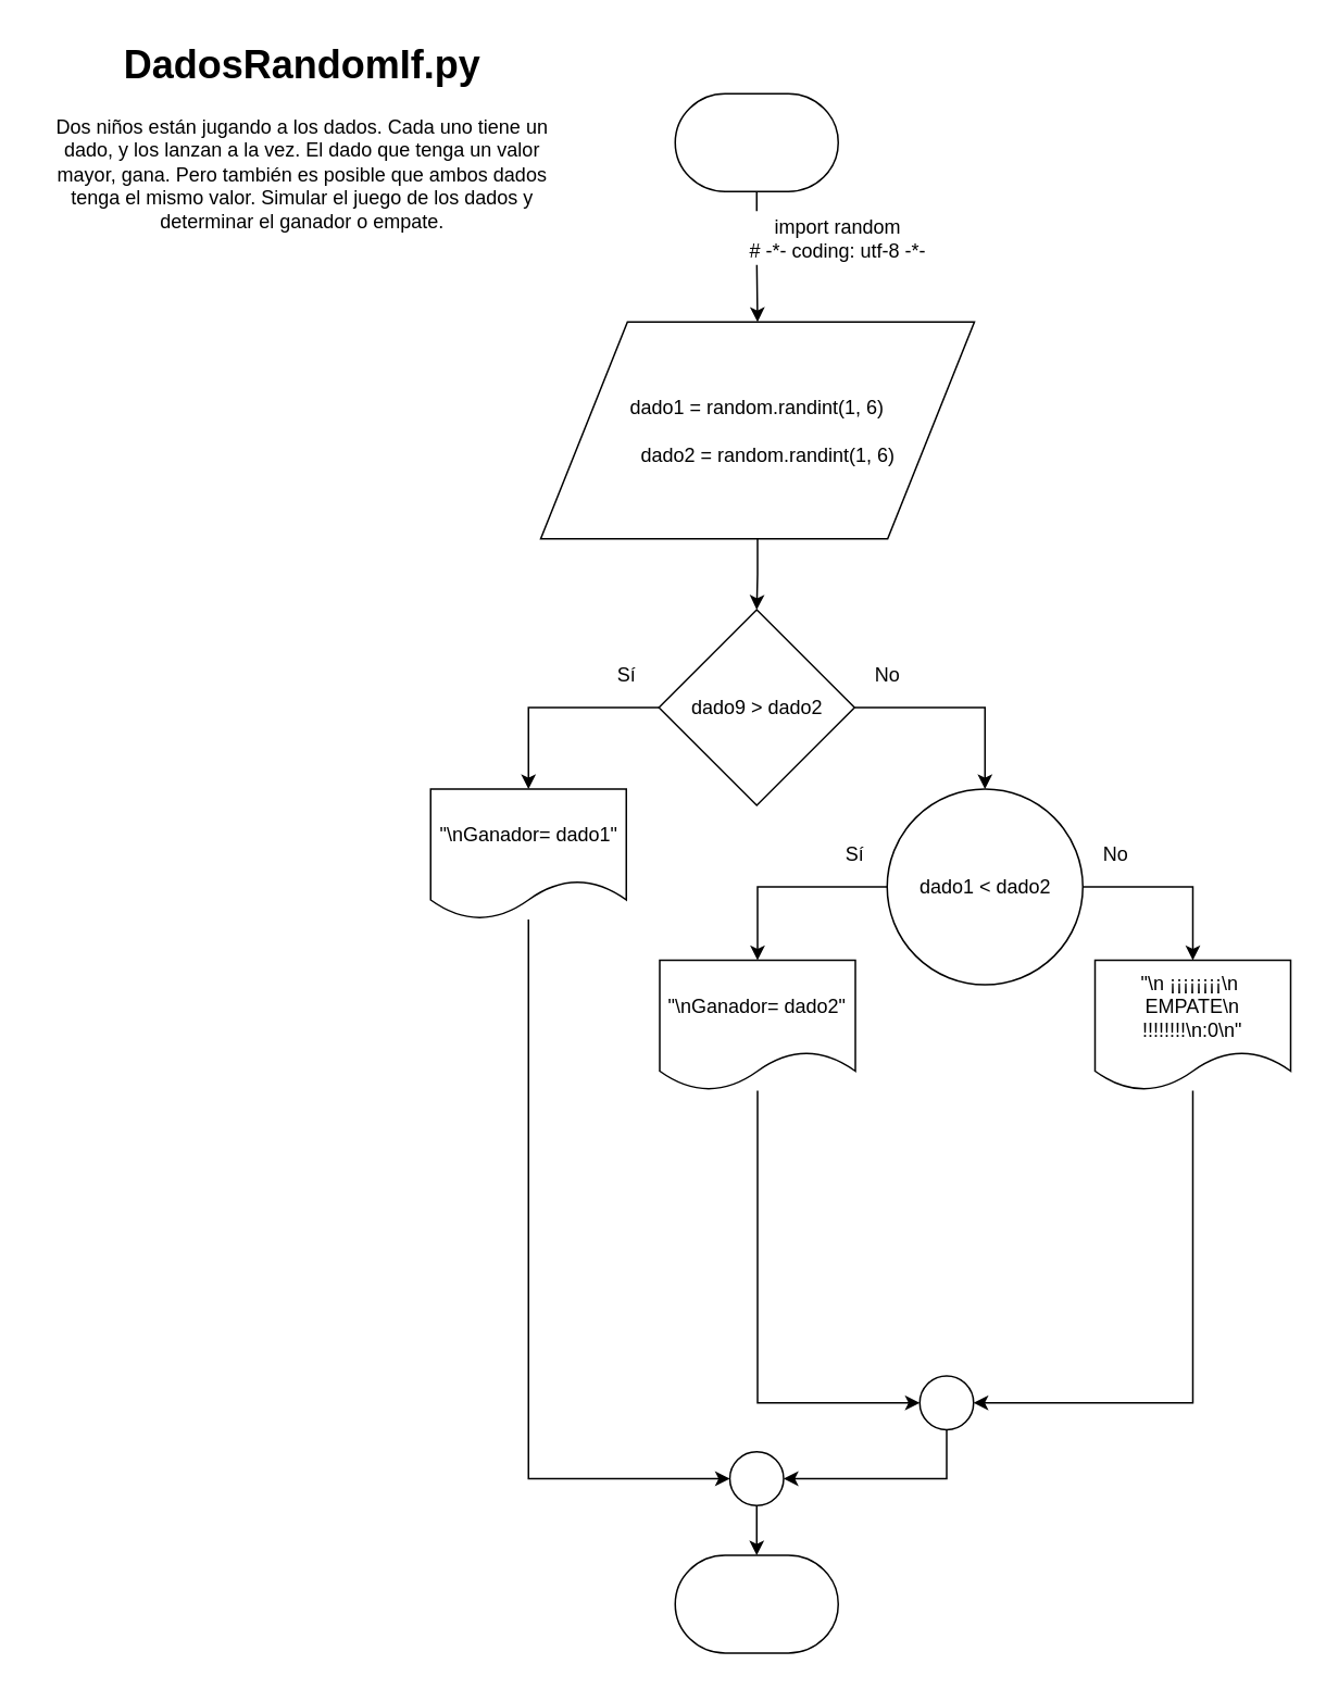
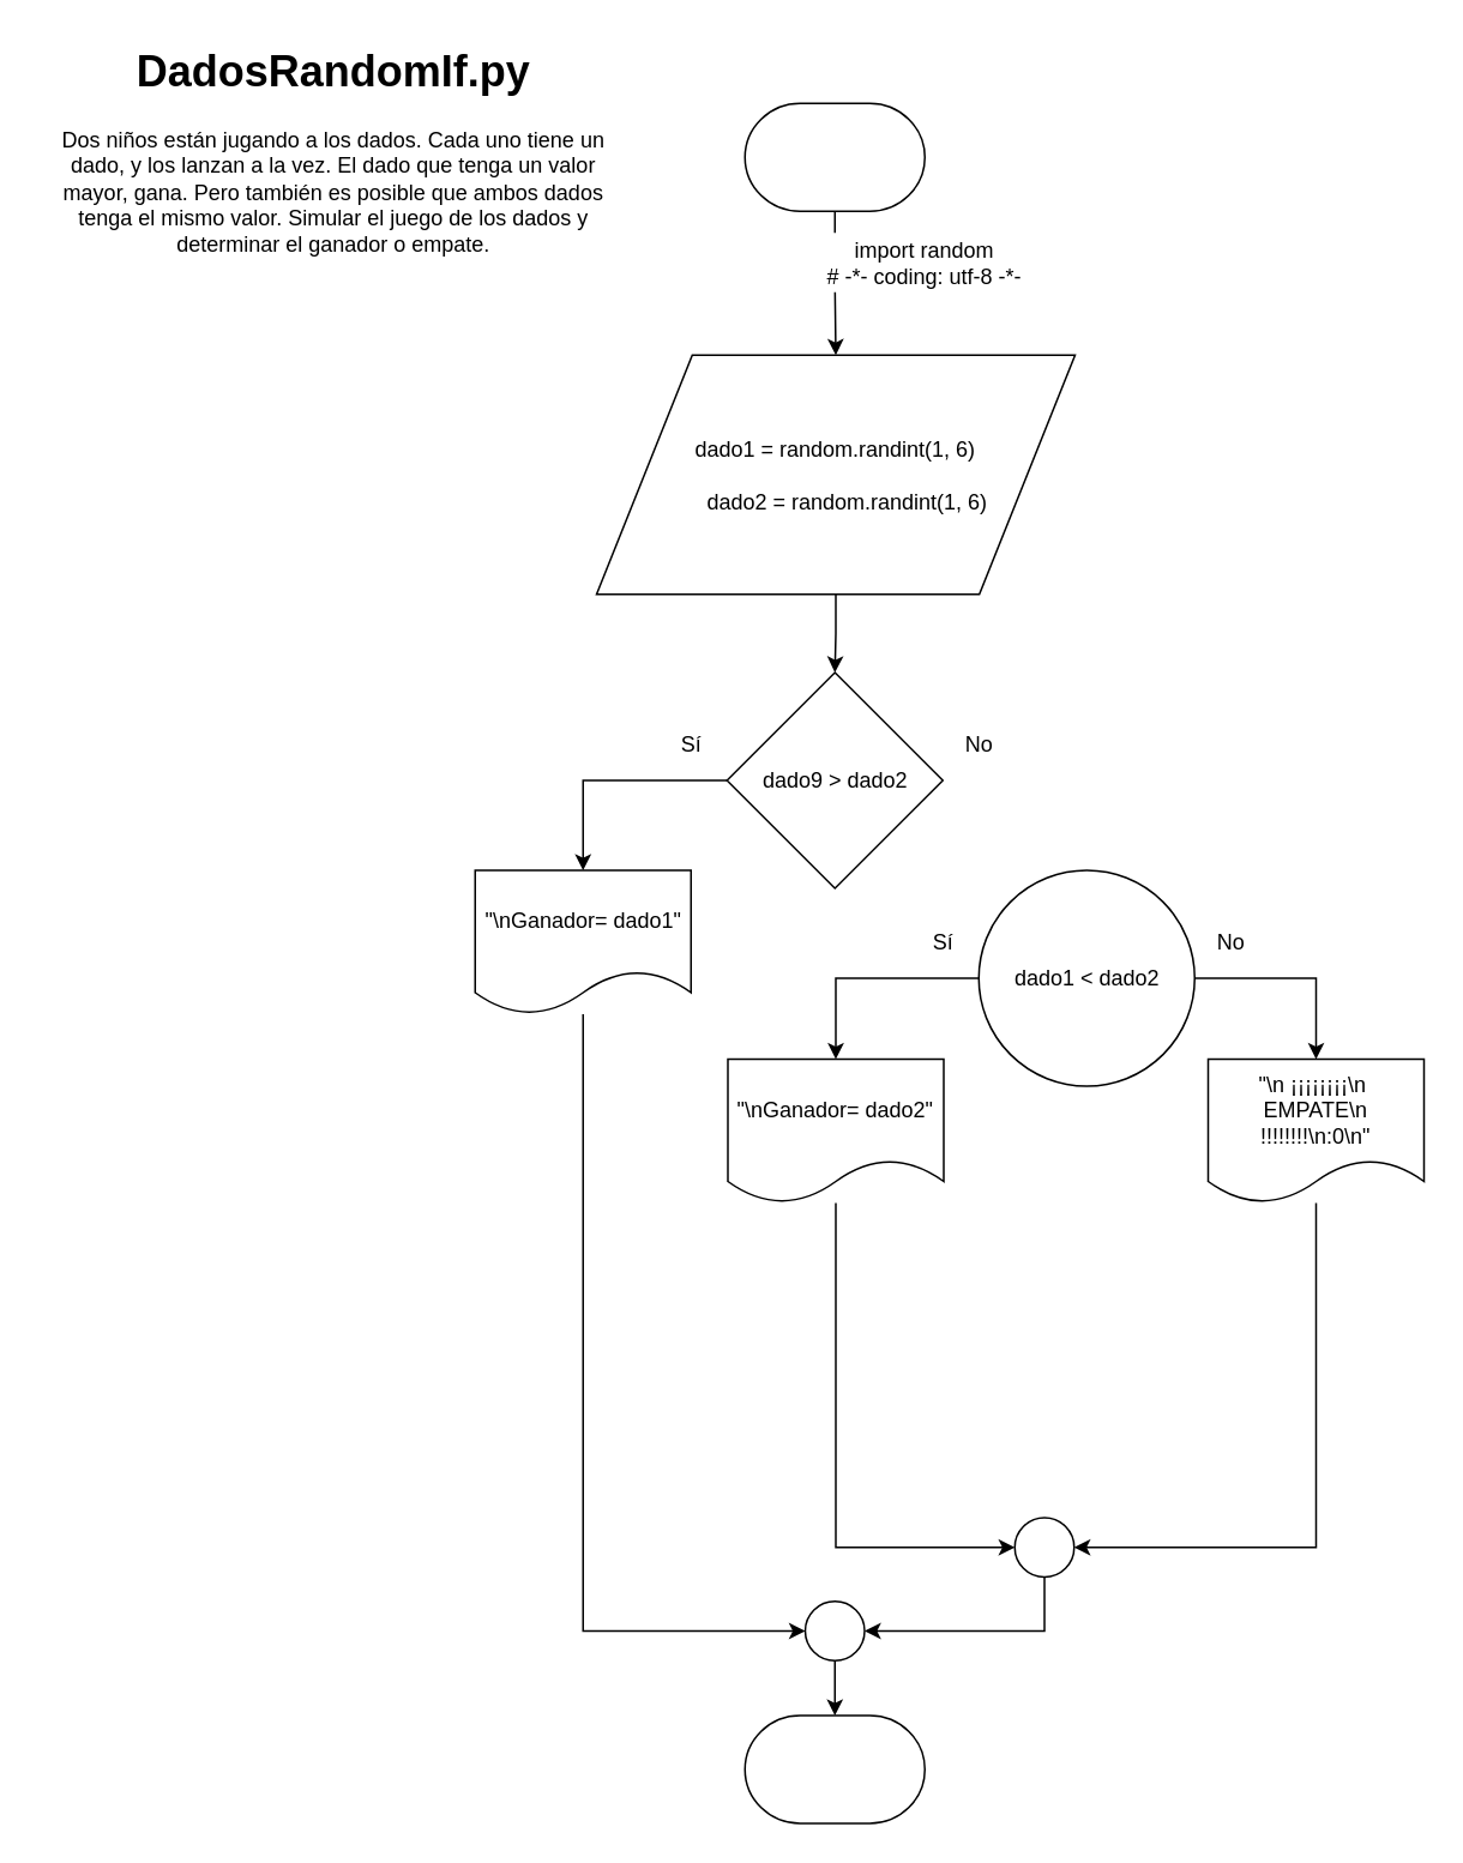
  <mxCell id="0" />
  <mxCell id="1" parent="0" />
  <mxCell id="2" value="&lt;h1&gt;DadosRandomIf.py&lt;br&gt;&lt;/h1&gt;Dos niños están jugando a los dados. Cada uno tiene un dado, y los lanzan a la vez. El dado que tenga un valor mayor, gana. Pero también es posible que ambos dados tenga el mismo valor. Simular el juego de los dados y determinar el ganador o empate." style="text;html=1;strokeColor=none;fillColor=none;spacing=5;spacingTop=-20;whiteSpace=wrap;overflow=hidden;rounded=0;labelBackgroundColor=#ffffff;align=center;" parent="1" vertex="1"><mxGeometry x="20" y="20" width="330" height="130" as="geometry" /></mxCell>
  <mxCell id="3" value="" style="edgeStyle=orthogonalEdgeStyle;rounded=0;orthogonalLoop=1;jettySize=auto;html=1;" parent="1" source="4" target="10" edge="1"><mxGeometry relative="1" as="geometry" /></mxCell>
  <mxCell id="4" value="" style="strokeWidth=1;html=1;shape=mxgraph.flowchart.terminator;whiteSpace=wrap;" parent="1" vertex="1"><mxGeometry x="413.5" y="57" width="100" height="60" as="geometry" /></mxCell>
  <mxCell id="5" value="" style="strokeWidth=1;html=1;shape=mxgraph.flowchart.terminator;whiteSpace=wrap;" parent="1" vertex="1"><mxGeometry x="413.5" y="953.5" width="100" height="60" as="geometry" /></mxCell>
  <mxCell id="6" value="" style="edgeStyle=orthogonalEdgeStyle;rounded=0;orthogonalLoop=1;jettySize=auto;html=1;endArrow=classic;endFill=1;entryX=0.5;entryY=0;entryDx=0;entryDy=0;" parent="1" source="8" target="15" edge="1"><mxGeometry relative="1" as="geometry"><mxPoint x="323.5" y="433.5" as="targetPoint" /></mxGeometry></mxCell>
- <mxCell id="7" value="" style="edgeStyle=orthogonalEdgeStyle;rounded=0;orthogonalLoop=1;jettySize=auto;html=1;endArrow=classic;endFill=1;entryX=0.5;entryY=0;entryDx=0;entryDy=0;" parent="1" source="8" target="18" edge="1"><mxGeometry relative="1" as="geometry"><mxPoint x="603.5" y="433.5" as="targetPoint" /></mxGeometry></mxCell>
  <mxCell id="8" value="dado9 &amp;gt; dado2" style="rhombus;whiteSpace=wrap;html=1;" parent="1" vertex="1"><mxGeometry x="403.5" y="373.5" width="120" height="120" as="geometry" /></mxCell>
  <mxCell id="9" value="" style="edgeStyle=orthogonalEdgeStyle;rounded=0;orthogonalLoop=1;jettySize=auto;html=1;" parent="1" source="10" target="8" edge="1"><mxGeometry relative="1" as="geometry" /></mxCell>
  <mxCell id="10" value="&lt;div&gt;dado1 = random.randint(1, 6)&lt;/div&gt;&lt;div&gt;&lt;br&gt;&lt;/div&gt;&amp;nbsp;&amp;nbsp; &amp;nbsp;dado2 = random.randint(1, 6)" style="shape=parallelogram;perimeter=parallelogramPerimeter;whiteSpace=wrap;html=1;" parent="1" vertex="1"><mxGeometry x="331" y="197" width="266" height="133" as="geometry" /></mxCell>
  <mxCell id="11" value="Sí" style="text;html=1;strokeColor=none;fillColor=none;align=center;verticalAlign=middle;whiteSpace=wrap;rounded=0;" parent="1" vertex="1"><mxGeometry x="363.5" y="403.5" width="40" height="20" as="geometry" /></mxCell>
  <mxCell id="12" value="No" style="text;html=1;strokeColor=none;fillColor=none;align=center;verticalAlign=middle;whiteSpace=wrap;rounded=0;" parent="1" vertex="1"><mxGeometry x="523.5" y="403.5" width="40" height="20" as="geometry" /></mxCell>
  <mxCell id="13" value="&lt;div&gt;import random&lt;br&gt;&lt;/div&gt;&lt;div&gt;# -*- coding: utf-8 -*-&lt;/div&gt;" style="text;html=1;strokeColor=none;fillColor=#ffffff;align=center;verticalAlign=middle;whiteSpace=wrap;rounded=0;" parent="1" vertex="1"><mxGeometry x="452" y="129" width="123" height="33" as="geometry" /></mxCell>
  <mxCell id="14" value="" style="edgeStyle=orthogonalEdgeStyle;rounded=0;orthogonalLoop=1;jettySize=auto;html=1;entryX=0;entryY=0.5;entryDx=0;entryDy=0;" edge="1" parent="1" source="15" target="26"><mxGeometry relative="1" as="geometry"><mxPoint x="323.5" y="643.5" as="targetPoint" /><Array as="points"><mxPoint x="324" y="907" /></Array></mxGeometry></mxCell>
  <mxCell id="15" value="&quot;\nGanador= dado1&quot;" style="shape=document;whiteSpace=wrap;html=1;boundedLbl=1;fillColor=#ffffff;" parent="1" vertex="1"><mxGeometry x="263.5" y="483.5" width="120" height="80" as="geometry" /></mxCell>
  <mxCell id="16" value="" style="edgeStyle=orthogonalEdgeStyle;rounded=0;orthogonalLoop=1;jettySize=auto;html=1;endArrow=classic;endFill=1;entryX=0.5;entryY=0;entryDx=0;entryDy=0;" parent="1" source="18" target="20" edge="1"><mxGeometry relative="1" as="geometry"><mxPoint x="463.5" y="543.5" as="targetPoint" /></mxGeometry></mxCell>
  <mxCell id="17" value="" style="edgeStyle=orthogonalEdgeStyle;rounded=0;orthogonalLoop=1;jettySize=auto;html=1;entryX=0.5;entryY=0;entryDx=0;entryDy=0;" edge="1" parent="1" source="18" target="22"><mxGeometry relative="1" as="geometry"><mxPoint x="743.5" y="543.5" as="targetPoint" /></mxGeometry></mxCell>
  <mxCell id="18" value="dado1 &amp;lt; dado2" style="ellipse;whiteSpace=wrap;html=1;" parent="1" vertex="1"><mxGeometry x="543.5" y="483.5" width="120" height="120" as="geometry" /></mxCell>
  <mxCell id="19" value="" style="edgeStyle=orthogonalEdgeStyle;rounded=0;orthogonalLoop=1;jettySize=auto;html=1;entryX=0;entryY=0.5;entryDx=0;entryDy=0;" edge="1" parent="1" source="20" target="28"><mxGeometry relative="1" as="geometry"><mxPoint x="464" y="748.5" as="targetPoint" /><Array as="points"><mxPoint x="464" y="860" /></Array></mxGeometry></mxCell>
  <mxCell id="20" value="&quot;\nGanador= dado2&quot;" style="shape=document;whiteSpace=wrap;html=1;boundedLbl=1;fillColor=#ffffff;" parent="1" vertex="1"><mxGeometry x="404" y="588.5" width="120" height="80" as="geometry" /></mxCell>
  <mxCell id="21" value="" style="edgeStyle=orthogonalEdgeStyle;rounded=0;orthogonalLoop=1;jettySize=auto;html=1;entryX=1;entryY=0.5;entryDx=0;entryDy=0;" edge="1" parent="1" source="22" target="28"><mxGeometry relative="1" as="geometry"><mxPoint x="743" y="748.5" as="targetPoint" /><Array as="points"><mxPoint x="731" y="860" /></Array></mxGeometry></mxCell>
  <mxCell id="22" value="&quot;\n ¡¡¡¡¡¡¡¡\n&amp;nbsp; EMPATE\n !!!!!!!!\n:0\n&quot;" style="shape=document;whiteSpace=wrap;html=1;boundedLbl=1;fillColor=#ffffff;" parent="1" vertex="1"><mxGeometry x="671" y="588.5" width="120" height="80" as="geometry" /></mxCell>
  <mxCell id="23" value="Sí" style="text;html=1;strokeColor=none;fillColor=none;align=center;verticalAlign=middle;whiteSpace=wrap;rounded=0;" parent="1" vertex="1"><mxGeometry x="503.5" y="513.5" width="40" height="20" as="geometry" /></mxCell>
  <mxCell id="24" value="No" style="text;html=1;strokeColor=none;fillColor=none;align=center;verticalAlign=middle;whiteSpace=wrap;rounded=0;" parent="1" vertex="1"><mxGeometry x="663.5" y="513.5" width="40" height="20" as="geometry" /></mxCell>
  <mxCell id="25" value="" style="edgeStyle=orthogonalEdgeStyle;rounded=0;orthogonalLoop=1;jettySize=auto;html=1;endArrow=classic;endFill=1;" parent="1" source="26" target="5" edge="1"><mxGeometry relative="1" as="geometry" /></mxCell>
  <mxCell id="26" value="" style="ellipse;whiteSpace=wrap;html=1;aspect=fixed;fillColor=#ffffff;" parent="1" vertex="1"><mxGeometry x="447" y="890" width="33" height="33" as="geometry" /></mxCell>
  <mxCell id="27" value="" style="edgeStyle=orthogonalEdgeStyle;rounded=0;orthogonalLoop=1;jettySize=auto;html=1;endArrow=classic;endFill=1;entryX=1;entryY=0.5;entryDx=0;entryDy=0;" parent="1" source="28" target="26" edge="1"><mxGeometry relative="1" as="geometry"><mxPoint x="563.5" y="966.5" as="targetPoint" /><Array as="points"><mxPoint x="580.5" y="906.5" /></Array></mxGeometry></mxCell>
  <mxCell id="28" value="" style="ellipse;whiteSpace=wrap;html=1;aspect=fixed;fillColor=#ffffff;" parent="1" vertex="1"><mxGeometry x="563.5" y="843.5" width="33" height="33" as="geometry" /></mxCell>
